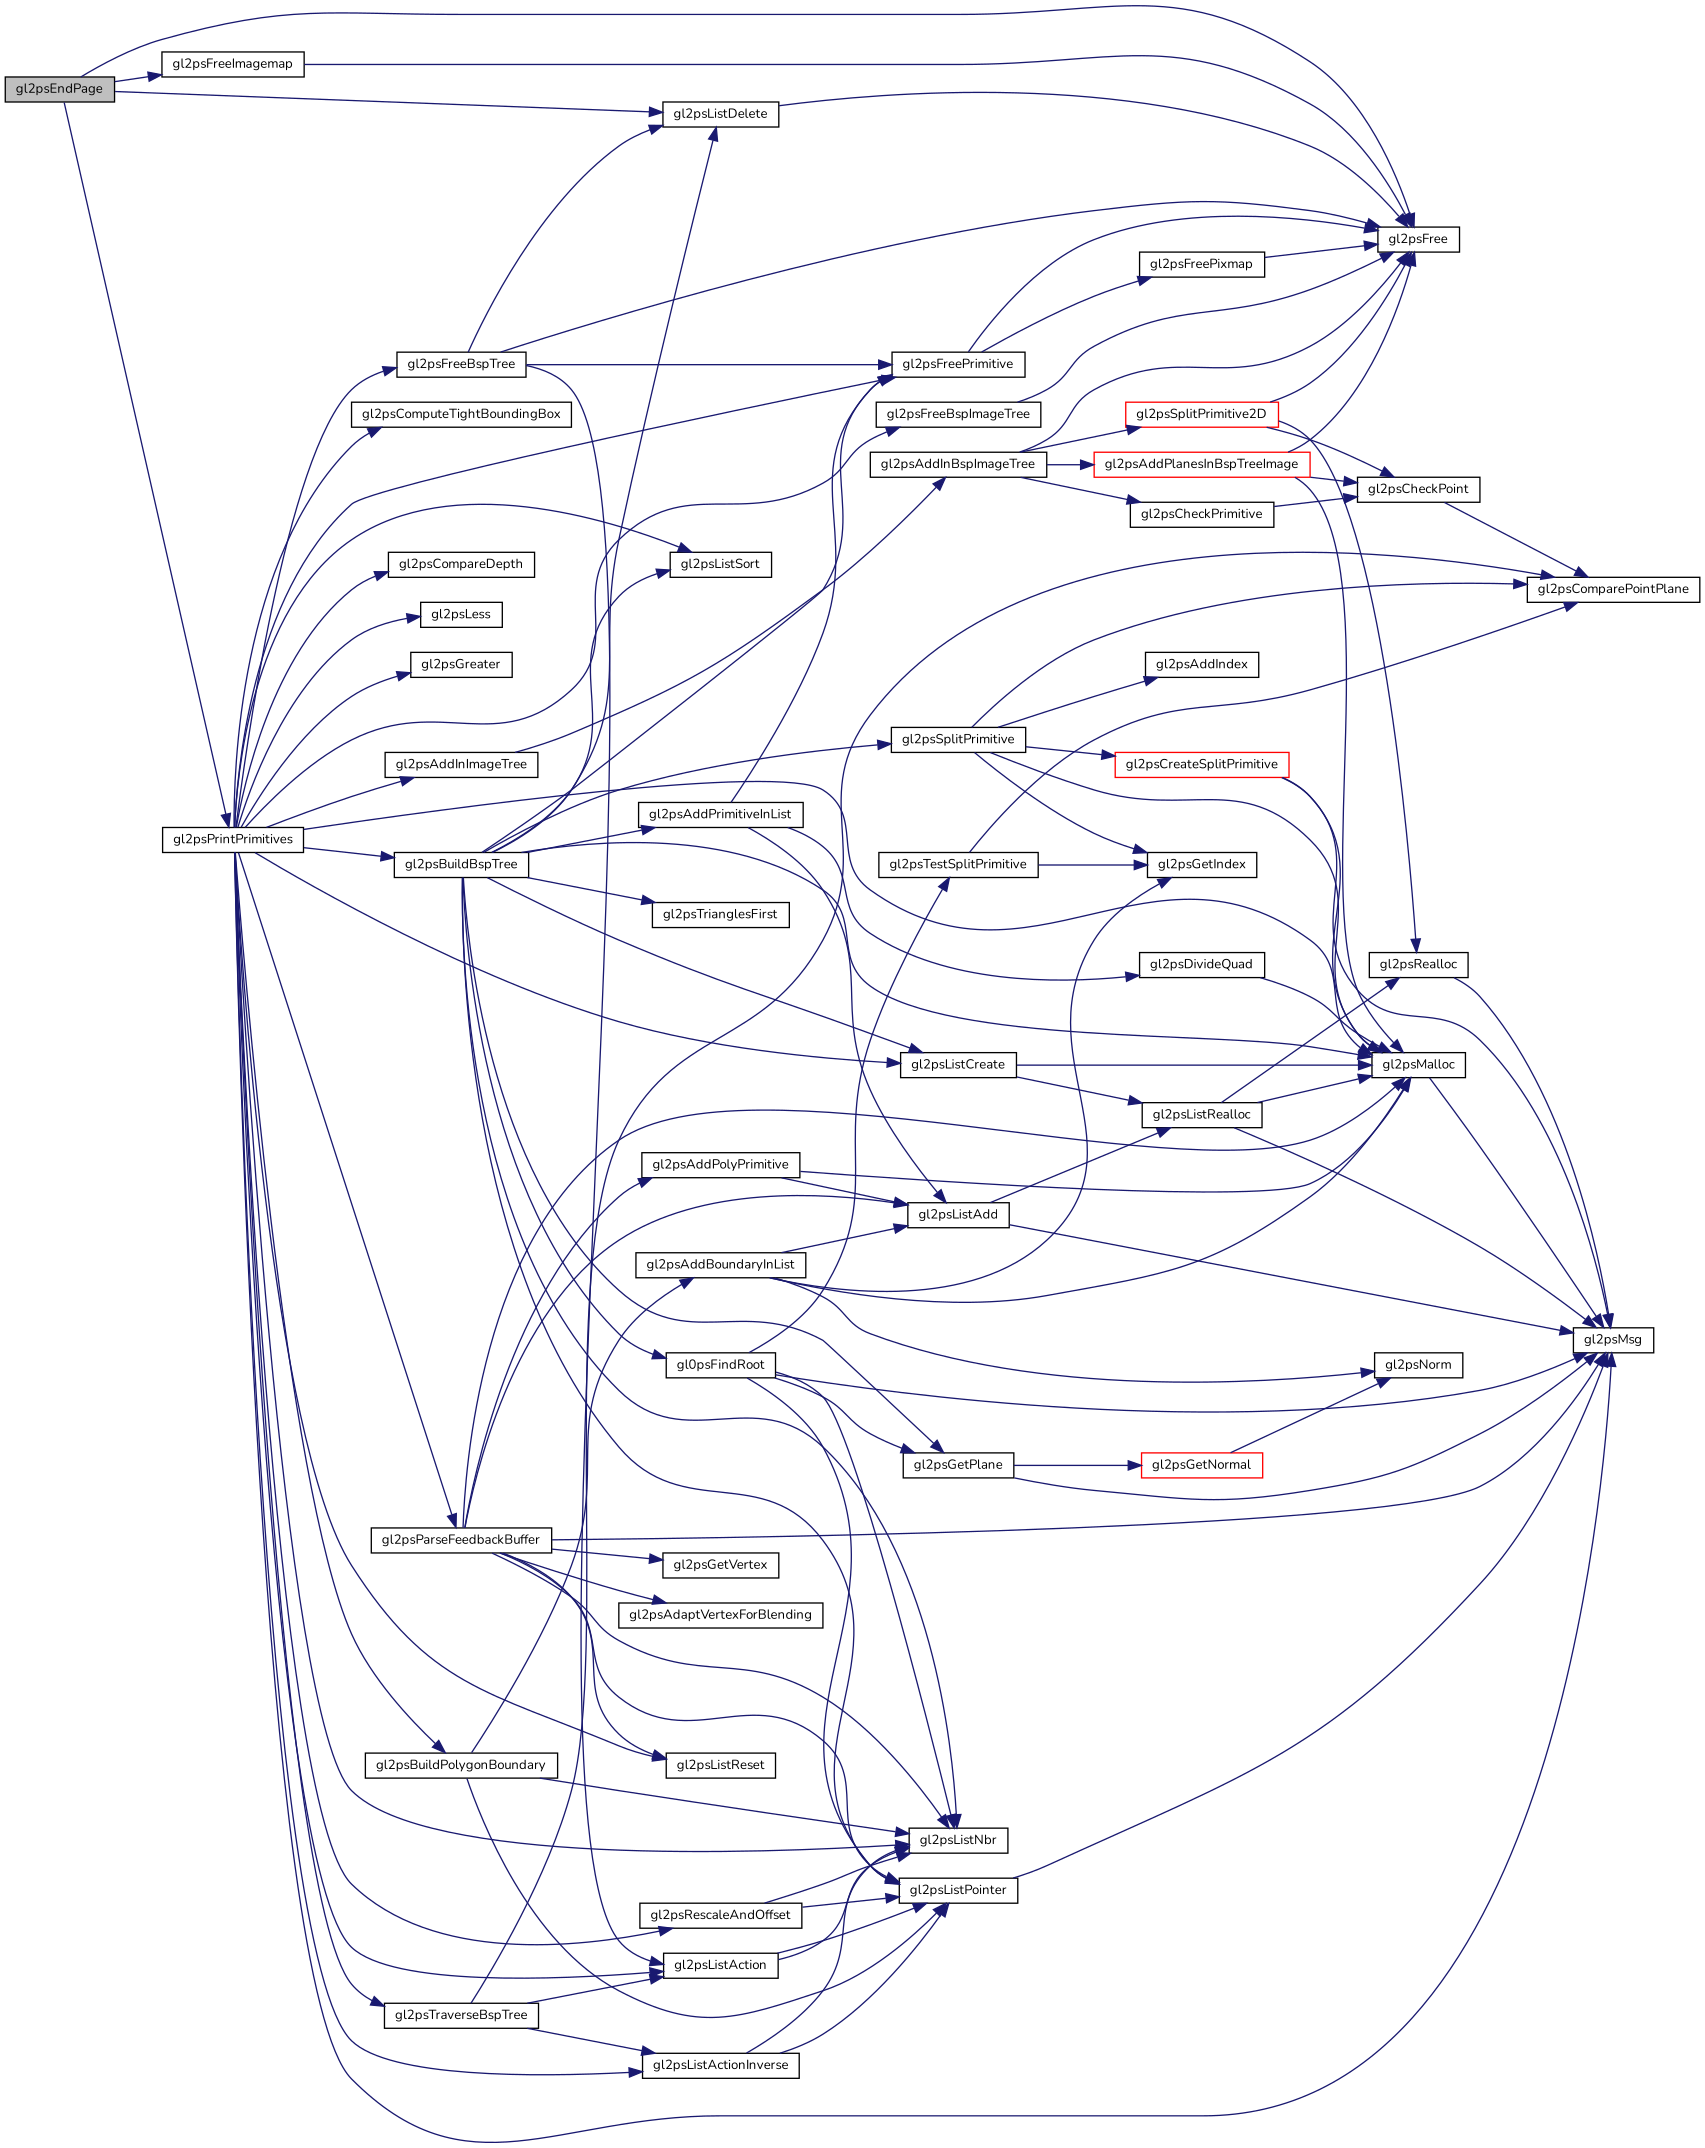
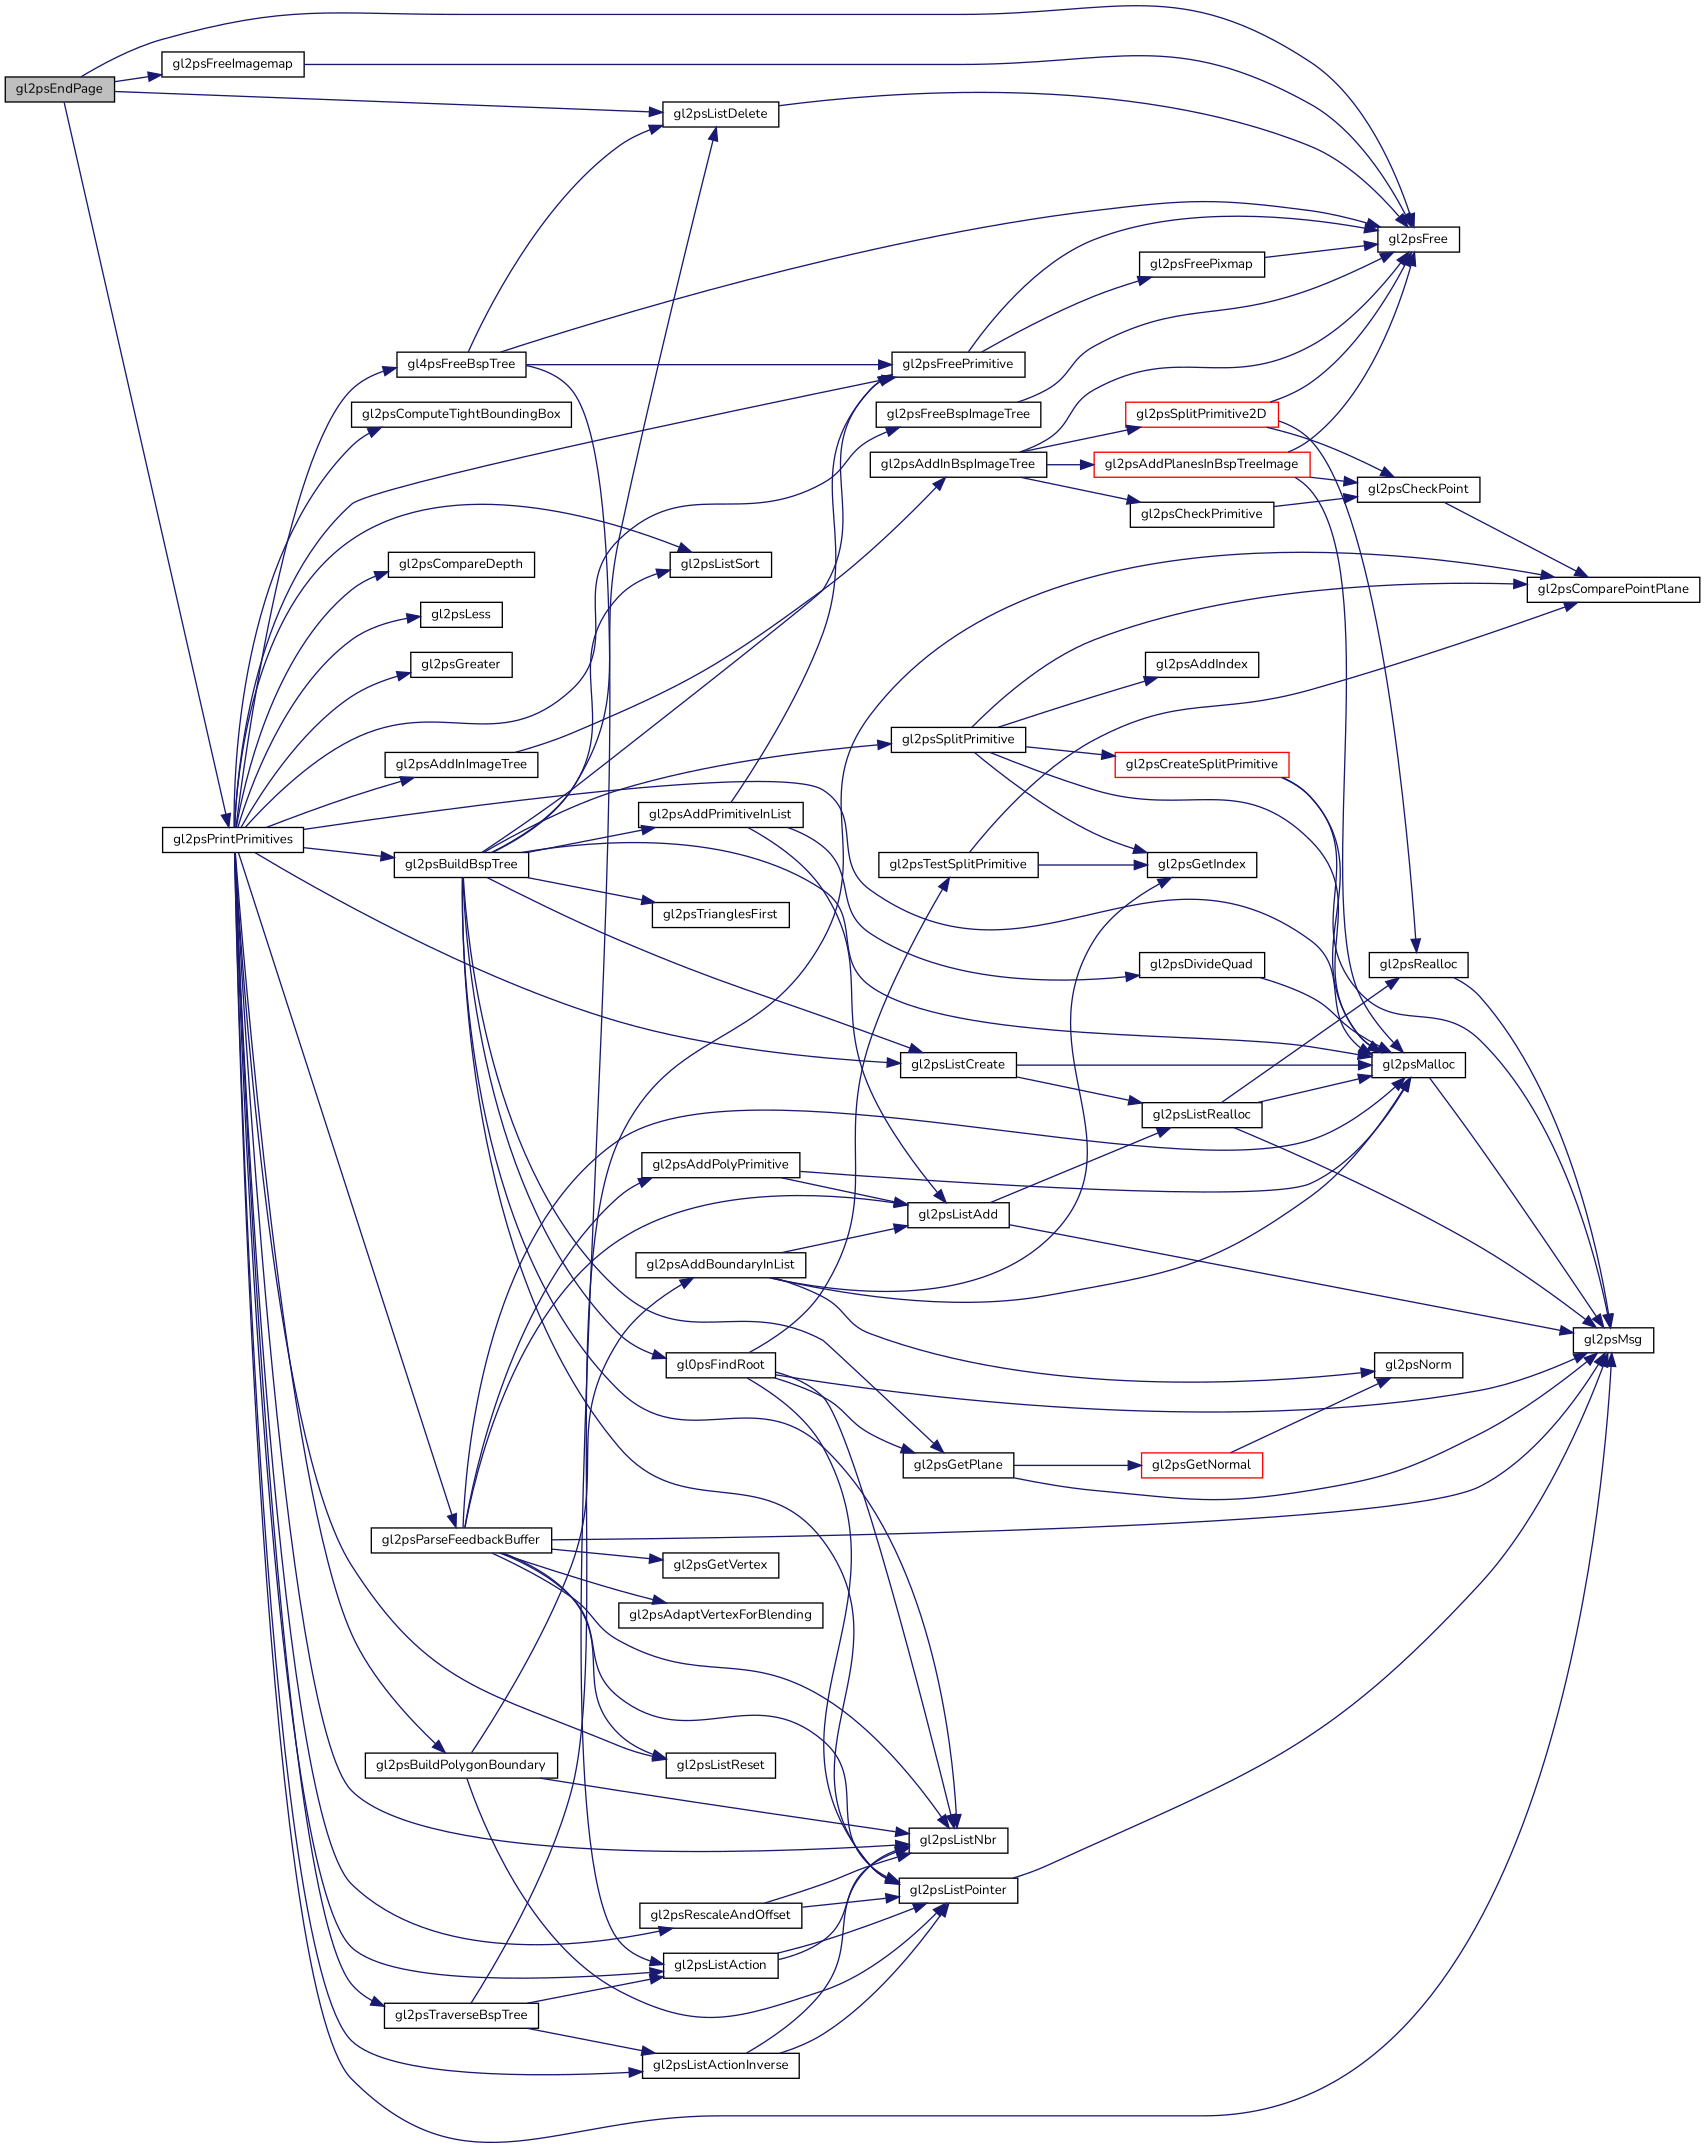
  digraph {
    fontname=Nunito
    rankdir=LR
    node [color=black fillcolor=white fontname=Nunito fontsize=10 shape=record style=filled]
    edge [color=midnightblue fontname=Nunito fontsize=10 labelfontname=FreeSans labelfontsize=10 style=solid]
    n1 [fillcolor=grey75 fontcolor=black height=0.2 label=gl2psEndPage width=0.4]
    n2 [height=0.2 label=gl2psFree width=0.4]
    n3 [height=0.2 label=gl2psFreeImagemap width=0.4]
    n4 [height=0.2 label=gl2psListDelete width=0.4]
    n5 [height=0.2 label=gl2psPrintPrimitives width=0.4]
    n6 [height=0.2 label=gl2psMsg width=0.4]
    n7 [height=0.2 label=gl2psParseFeedbackBuffer width=0.4]
    n8 [height=0.2 label=gl2psMalloc width=0.4]
    n9 [height=0.2 label=gl2psListNbr width=0.4]
    n10 [height=0.2 label=gl2psListReset width=0.4]
    n11 [height=0.2 label=gl2psRescaleAndOffset width=0.4]
    n12 [height=0.2 label=gl2psListAction width=0.4]
    n13 [height=0.2 label=gl2psComputeTightBoundingBox width=0.4]
    n14 [height=0.2 label=gl2psFreePrimitive width=0.4]
    n15 [height=0.2 label=gl2psListSort width=0.4]
    n16 [height=0.2 label=gl2psCompareDepth width=0.4]
    n17 [height=0.2 label=gl2psListActionInverse width=0.4]
    n18 [height=0.2 label=gl2psAddInImageTree width=0.4]
    n19 [height=0.2 label=gl2psFreeBspImageTree width=0.4]
    n20 [height=0.2 label=gl2psBuildBspTree width=0.4]
    n21 [height=0.2 label=gl2psListCreate width=0.4]
    n22 [height=0.2 label=gl2psBuildPolygonBoundary width=0.4]
    n23 [height=0.2 label=gl2psTraverseBspTree width=0.4]
    n24 [height=0.2 label=gl2psLess width=0.4]
    n25 [height=0.2 label=gl2psGreater width=0.4]
-   n26 [height=0.2 label=gl2psFreeBspTree width=0.4]
+   n26 [height=0.2 label=gl4psFreeBspTree width=0.4]
    n27 [height=0.2 label=gl2psGetVertex width=0.4]
    n28 [height=0.2 label=gl2psAddPolyPrimitive width=0.4]
    n29 [height=0.2 label=gl2psListAdd width=0.4]
    n30 [height=0.2 label=gl2psAdaptVertexForBlending width=0.4]
    n31 [height=0.2 label=gl2psListPointer width=0.4]
    n32 [height=0.2 label=gl2psFreePixmap width=0.4]
    n33 [height=0.2 label=gl2psAddInBspImageTree width=0.4]
    n34 [height=0.2 label=gl2psAddPrimitiveInList width=0.4]
    n35 [height=0.2 label=gl0psFindRoot width=0.4]
    n36 [height=0.2 label=gl2psGetPlane width=0.4]
    n37 [height=0.2 label=gl2psSplitPrimitive width=0.4]
    n38 [height=0.2 label=gl2psTrianglesFirst width=0.4]
    n39 [height=0.2 label=gl2psListRealloc width=0.4]
    n40 [height=0.2 label=gl2psAddBoundaryInList width=0.4]
    n41 [height=0.2 label=gl2psComparePointPlane width=0.4]
    n42 [height=0.2 label=gl2psRealloc width=0.4]
    n43 [color=red height=0.2 label=gl2psAddPlanesInBspTreeImage width=0.4]
    n44 [height=0.2 label=gl2psCheckPrimitive width=0.4]
    n45 [color=red height=0.2 label=gl2psSplitPrimitive2D width=0.4]
    n46 [height=0.2 label=gl2psCheckPoint width=0.4]
    n47 [height=0.2 label=gl2psDivideQuad width=0.4]
    n48 [height=0.2 label=gl2psTestSplitPrimitive width=0.4]
    n49 [color=red height=0.2 label=gl2psGetNormal width=0.4]
    n50 [height=0.2 label=gl2psGetIndex width=0.4]
    n51 [height=0.2 label=gl2psAddIndex width=0.4]
    n52 [color=red height=0.2 label=gl2psCreateSplitPrimitive width=0.4]
    n53 [height=0.2 label=gl2psNorm width=0.4]
    n1 -> n2
    n1 -> n3
    n1 -> n4
    n1 -> n5
    n3 -> n2
    n4 -> n2
    n5 -> n6
    n5 -> n7
    n5 -> n8
    n5 -> n9
    n5 -> n10
    n5 -> n11
    n5 -> n12
    n5 -> n13
    n5 -> n14
    n5 -> n15
    n5 -> n16
    n5 -> n17
    n5 -> n18
    n5 -> n19
    n5 -> n20
    n5 -> n21
    n5 -> n22
    n5 -> n23
    n5 -> n24
    n5 -> n25
    n5 -> n26
    n7 -> n6
    n7 -> n8
    n7 -> n9
    n7 -> n10
    n7 -> n27
    n7 -> n28
    n7 -> n29
    n7 -> n30
    n7 -> n31
    n8 -> n6
    n11 -> n9
    n11 -> n31
    n12 -> n9
    n12 -> n31
    n14 -> n2
    n14 -> n32
    n17 -> n9
    n17 -> n31
    n18 -> n33
    n19 -> n2
    n20 -> n4
    n20 -> n8
    n20 -> n9
    n20 -> n14
    n20 -> n15
    n20 -> n21
    n20 -> n31
    n20 -> n34
    n20 -> n35
    n20 -> n36
    n20 -> n37
    n20 -> n38
    n21 -> n8
    n21 -> n39
    n22 -> n9
    n22 -> n31
    n22 -> n40
    n23 -> n12
    n23 -> n17
    n23 -> n41
    n26 -> n2
    n26 -> n4
    n26 -> n12
    n26 -> n14
    n28 -> n8
    n28 -> n29
    n29 -> n6
    n29 -> n39
    n31 -> n6
    n32 -> n2
    n33 -> n2
    n33 -> n43
    n33 -> n44
    n33 -> n45
    n34 -> n14
    n34 -> n29
    n34 -> n47
    n35 -> n6
    n35 -> n9
    n35 -> n31
    n35 -> n36
    n35 -> n48
    n36 -> n6
    n36 -> n49
    n37 -> n8
    n37 -> n41
    n37 -> n50
    n37 -> n51
    n37 -> n52
    n39 -> n6
    n39 -> n8
    n39 -> n42
    n40 -> n8
    n40 -> n29
    n40 -> n50
    n40 -> n53
    n42 -> n6
    n43 -> n2
    n43 -> n8
    n43 -> n46
    n44 -> n46
    n45 -> n2
    n45 -> n42
    n45 -> n46
    n46 -> n41
    n47 -> n8
    n48 -> n41
    n48 -> n50
    n49 -> n53
    n52 -> n6
    n52 -> n8
  }
